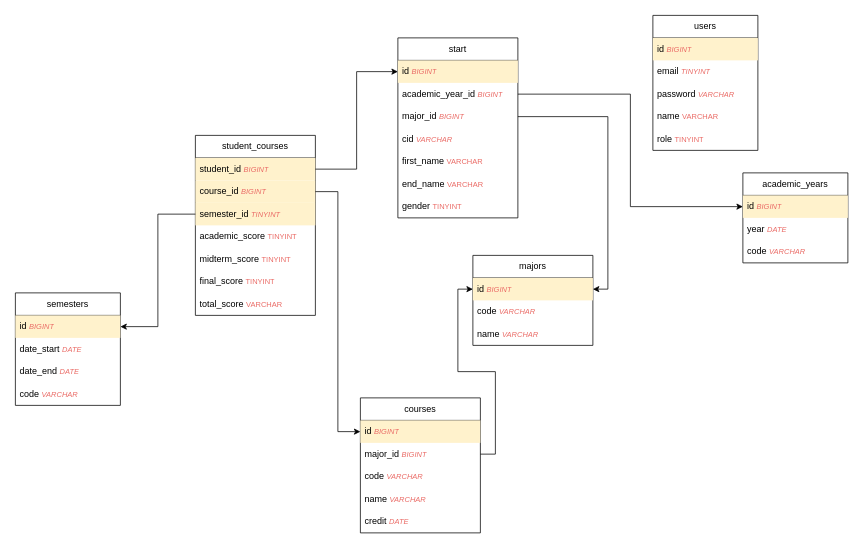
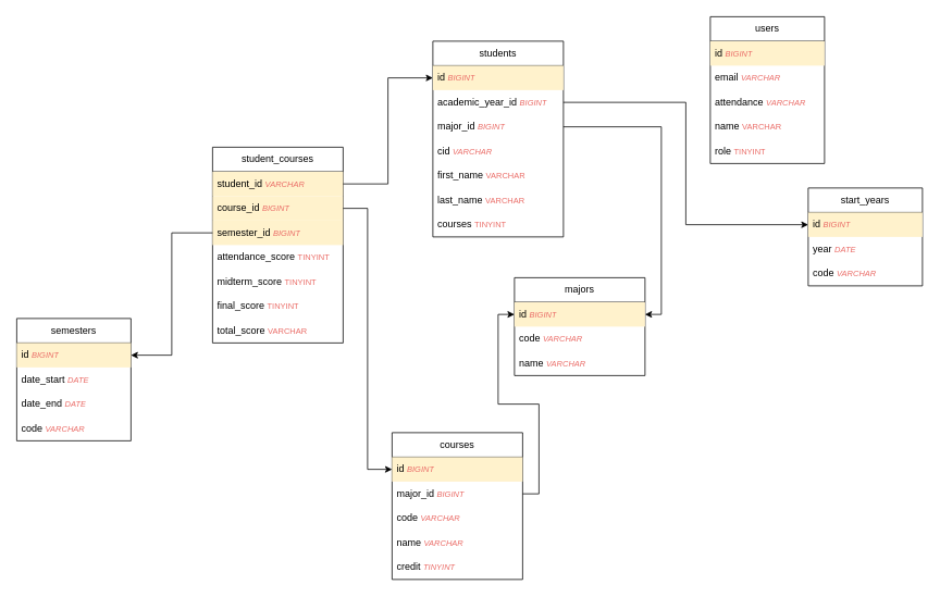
  <mxCell id="0" />
  <mxCell id="1" parent="0" />
  <mxCell id="2" value="users" style="swimlane;fontStyle=0;childLayout=stackLayout;horizontal=1;startSize=30;horizontalStack=0;resizeParent=1;resizeParentMax=0;resizeLast=0;collapsible=1;marginBottom=0;whiteSpace=wrap;html=1;" parent="1" vertex="1"><mxGeometry x="870" y="20" width="140" height="180" as="geometry" /></mxCell>
  <mxCell id="3" value="id&amp;nbsp;&lt;i style=&quot;border-color: var(--border-color);&quot;&gt;&lt;font style=&quot;border-color: var(--border-color); font-size: 10px;&quot; color=&quot;#ea6b66&quot;&gt;BIGINT&lt;/font&gt;&lt;/i&gt;" style="text;strokeColor=none;fillColor=#fff2cc;align=left;verticalAlign=middle;spacingLeft=4;spacingRight=4;overflow=hidden;points=[[0,0.5],[1,0.5]];portConstraint=eastwest;rotatable=0;whiteSpace=wrap;html=1;" parent="2" vertex="1"><mxGeometry y="30" width="140" height="30" as="geometry" /></mxCell>
- <mxCell id="4" value="email&amp;nbsp;&lt;i style=&quot;border-color: var(--border-color);&quot;&gt;&lt;font style=&quot;border-color: var(--border-color); font-size: 10px;&quot; color=&quot;#ea6b66&quot;&gt;TINYINT&lt;/font&gt;&lt;/i&gt;" style="text;strokeColor=none;fillColor=none;align=left;verticalAlign=middle;spacingLeft=4;spacingRight=4;overflow=hidden;points=[[0,0.5],[1,0.5]];portConstraint=eastwest;rotatable=0;whiteSpace=wrap;html=1;" parent="2" vertex="1"><mxGeometry y="60" width="140" height="30" as="geometry" /></mxCell>
- <mxCell id="5" value="password&amp;nbsp;&lt;i style=&quot;border-color: var(--border-color);&quot;&gt;&lt;font style=&quot;border-color: var(--border-color); font-size: 10px;&quot; color=&quot;#ea6b66&quot;&gt;VARCHAR&lt;/font&gt;&lt;/i&gt;" style="text;strokeColor=none;fillColor=none;align=left;verticalAlign=middle;spacingLeft=4;spacingRight=4;overflow=hidden;points=[[0,0.5],[1,0.5]];portConstraint=eastwest;rotatable=0;whiteSpace=wrap;html=1;" parent="2" vertex="1"><mxGeometry y="90" width="140" height="30" as="geometry" /></mxCell>
+ <mxCell id="4" value="email&amp;nbsp;&lt;i style=&quot;border-color: var(--border-color);&quot;&gt;&lt;font style=&quot;border-color: var(--border-color); font-size: 10px;&quot; color=&quot;#ea6b66&quot;&gt;VARCHAR&lt;/font&gt;&lt;/i&gt;" style="text;strokeColor=none;fillColor=none;align=left;verticalAlign=middle;spacingLeft=4;spacingRight=4;overflow=hidden;points=[[0,0.5],[1,0.5]];portConstraint=eastwest;rotatable=0;whiteSpace=wrap;html=1;" parent="2" vertex="1"><mxGeometry y="60" width="140" height="30" as="geometry" /></mxCell>
+ <mxCell id="5" value="attendance&amp;nbsp;&lt;i style=&quot;border-color: var(--border-color);&quot;&gt;&lt;font style=&quot;border-color: var(--border-color); font-size: 10px;&quot; color=&quot;#ea6b66&quot;&gt;VARCHAR&lt;/font&gt;&lt;/i&gt;" style="text;strokeColor=none;fillColor=none;align=left;verticalAlign=middle;spacingLeft=4;spacingRight=4;overflow=hidden;points=[[0,0.5],[1,0.5]];portConstraint=eastwest;rotatable=0;whiteSpace=wrap;html=1;" parent="2" vertex="1"><mxGeometry y="90" width="140" height="30" as="geometry" /></mxCell>
  <mxCell id="6" value="name&amp;nbsp;&lt;font color=&quot;#ea6b66&quot; style=&quot;font-size: 10px;&quot;&gt;VARCHAR&lt;/font&gt;" style="text;strokeColor=none;fillColor=none;align=left;verticalAlign=middle;spacingLeft=4;spacingRight=4;overflow=hidden;points=[[0,0.5],[1,0.5]];portConstraint=eastwest;rotatable=0;whiteSpace=wrap;html=1;" parent="2" vertex="1"><mxGeometry y="120" width="140" height="30" as="geometry" /></mxCell>
  <mxCell id="7" value="role &lt;font color=&quot;#ea6b66&quot; style=&quot;font-size: 10px;&quot;&gt;TINYINT&lt;/font&gt;" style="text;strokeColor=none;fillColor=none;align=left;verticalAlign=middle;spacingLeft=4;spacingRight=4;overflow=hidden;points=[[0,0.5],[1,0.5]];portConstraint=eastwest;rotatable=0;whiteSpace=wrap;html=1;" parent="2" vertex="1"><mxGeometry y="150" width="140" height="30" as="geometry" /></mxCell>
- <mxCell id="8" value="start" style="swimlane;fontStyle=0;childLayout=stackLayout;horizontal=1;startSize=30;horizontalStack=0;resizeParent=1;resizeParentMax=0;resizeLast=0;collapsible=1;marginBottom=0;whiteSpace=wrap;html=1;" parent="1" vertex="1"><mxGeometry x="530" y="50" width="160" height="240" as="geometry" /></mxCell>
+ <mxCell id="8" value="students" style="swimlane;fontStyle=0;childLayout=stackLayout;horizontal=1;startSize=30;horizontalStack=0;resizeParent=1;resizeParentMax=0;resizeLast=0;collapsible=1;marginBottom=0;whiteSpace=wrap;html=1;" parent="1" vertex="1"><mxGeometry x="530" y="50" width="160" height="240" as="geometry" /></mxCell>
  <mxCell id="9" value="id&amp;nbsp;&lt;i style=&quot;border-color: var(--border-color);&quot;&gt;&lt;font style=&quot;border-color: var(--border-color); font-size: 10px;&quot; color=&quot;#ea6b66&quot;&gt;BIGINT&lt;/font&gt;&lt;/i&gt;" style="text;strokeColor=none;fillColor=#fff2cc;align=left;verticalAlign=middle;spacingLeft=4;spacingRight=4;overflow=hidden;points=[[0,0.5],[1,0.5]];portConstraint=eastwest;rotatable=0;whiteSpace=wrap;html=1;" parent="8" vertex="1"><mxGeometry y="30" width="160" height="30" as="geometry" /></mxCell>
  <mxCell id="10" value="academic_year_id&amp;nbsp;&lt;i style=&quot;border-color: var(--border-color);&quot;&gt;&lt;font style=&quot;border-color: var(--border-color); font-size: 10px;&quot; color=&quot;#ea6b66&quot;&gt;BIGINT&lt;/font&gt;&lt;/i&gt;" style="text;strokeColor=none;fillColor=none;align=left;verticalAlign=middle;spacingLeft=4;spacingRight=4;overflow=hidden;points=[[0,0.5],[1,0.5]];portConstraint=eastwest;rotatable=0;whiteSpace=wrap;html=1;" vertex="1" parent="8"><mxGeometry y="60" width="160" height="30" as="geometry" /></mxCell>
  <mxCell id="11" value="major_id&amp;nbsp;&lt;i style=&quot;border-color: var(--border-color);&quot;&gt;&lt;font style=&quot;border-color: var(--border-color); font-size: 10px;&quot; color=&quot;#ea6b66&quot;&gt;BIGINT&lt;/font&gt;&lt;/i&gt;" style="text;strokeColor=none;fillColor=none;align=left;verticalAlign=middle;spacingLeft=4;spacingRight=4;overflow=hidden;points=[[0,0.5],[1,0.5]];portConstraint=eastwest;rotatable=0;whiteSpace=wrap;html=1;" vertex="1" parent="8"><mxGeometry y="90" width="160" height="30" as="geometry" /></mxCell>
  <mxCell id="12" value="cid&amp;nbsp;&lt;i style=&quot;border-color: var(--border-color);&quot;&gt;&lt;font style=&quot;border-color: var(--border-color); font-size: 10px;&quot; color=&quot;#ea6b66&quot;&gt;VARCHAR&lt;/font&gt;&lt;/i&gt;" style="text;strokeColor=none;fillColor=none;align=left;verticalAlign=middle;spacingLeft=4;spacingRight=4;overflow=hidden;points=[[0,0.5],[1,0.5]];portConstraint=eastwest;rotatable=0;whiteSpace=wrap;html=1;" parent="8" vertex="1"><mxGeometry y="120" width="160" height="30" as="geometry" /></mxCell>
  <mxCell id="13" value="first_name&amp;nbsp;&lt;font color=&quot;#ea6b66&quot; style=&quot;font-size: 10px;&quot;&gt;VARCHAR&lt;/font&gt;" style="text;strokeColor=none;fillColor=none;align=left;verticalAlign=middle;spacingLeft=4;spacingRight=4;overflow=hidden;points=[[0,0.5],[1,0.5]];portConstraint=eastwest;rotatable=0;whiteSpace=wrap;html=1;" parent="8" vertex="1"><mxGeometry y="150" width="160" height="30" as="geometry" /></mxCell>
- <mxCell id="14" value="end_name&amp;nbsp;&lt;font color=&quot;#ea6b66&quot; style=&quot;font-size: 10px;&quot;&gt;VARCHAR&lt;/font&gt;" style="text;strokeColor=none;fillColor=none;align=left;verticalAlign=middle;spacingLeft=4;spacingRight=4;overflow=hidden;points=[[0,0.5],[1,0.5]];portConstraint=eastwest;rotatable=0;whiteSpace=wrap;html=1;" vertex="1" parent="8"><mxGeometry y="180" width="160" height="30" as="geometry" /></mxCell>
- <mxCell id="15" value="gender&amp;nbsp;&lt;font color=&quot;#ea6b66&quot; style=&quot;font-size: 10px;&quot;&gt;TINYINT&lt;/font&gt;" style="text;strokeColor=none;fillColor=none;align=left;verticalAlign=middle;spacingLeft=4;spacingRight=4;overflow=hidden;points=[[0,0.5],[1,0.5]];portConstraint=eastwest;rotatable=0;whiteSpace=wrap;html=1;" vertex="1" parent="8"><mxGeometry y="210" width="160" height="30" as="geometry" /></mxCell>
- <mxCell id="16" value="academic_years" style="swimlane;fontStyle=0;childLayout=stackLayout;horizontal=1;startSize=30;horizontalStack=0;resizeParent=1;resizeParentMax=0;resizeLast=0;collapsible=1;marginBottom=0;whiteSpace=wrap;html=1;" vertex="1" parent="1"><mxGeometry x="990" y="230" width="140" height="120" as="geometry" /></mxCell>
+ <mxCell id="14" value="last_name&amp;nbsp;&lt;font color=&quot;#ea6b66&quot; style=&quot;font-size: 10px;&quot;&gt;VARCHAR&lt;/font&gt;" style="text;strokeColor=none;fillColor=none;align=left;verticalAlign=middle;spacingLeft=4;spacingRight=4;overflow=hidden;points=[[0,0.5],[1,0.5]];portConstraint=eastwest;rotatable=0;whiteSpace=wrap;html=1;" vertex="1" parent="8"><mxGeometry y="180" width="160" height="30" as="geometry" /></mxCell>
+ <mxCell id="15" value="courses&amp;nbsp;&lt;font color=&quot;#ea6b66&quot; style=&quot;font-size: 10px;&quot;&gt;TINYINT&lt;/font&gt;" style="text;strokeColor=none;fillColor=none;align=left;verticalAlign=middle;spacingLeft=4;spacingRight=4;overflow=hidden;points=[[0,0.5],[1,0.5]];portConstraint=eastwest;rotatable=0;whiteSpace=wrap;html=1;" vertex="1" parent="8"><mxGeometry y="210" width="160" height="30" as="geometry" /></mxCell>
+ <mxCell id="16" value="start_years" style="swimlane;fontStyle=0;childLayout=stackLayout;horizontal=1;startSize=30;horizontalStack=0;resizeParent=1;resizeParentMax=0;resizeLast=0;collapsible=1;marginBottom=0;whiteSpace=wrap;html=1;" vertex="1" parent="1"><mxGeometry x="990" y="230" width="140" height="120" as="geometry" /></mxCell>
  <mxCell id="17" value="id&amp;nbsp;&lt;i style=&quot;border-color: var(--border-color);&quot;&gt;&lt;font style=&quot;border-color: var(--border-color); font-size: 10px;&quot; color=&quot;#ea6b66&quot;&gt;BIGINT&lt;/font&gt;&lt;/i&gt;" style="text;strokeColor=none;fillColor=#fff2cc;align=left;verticalAlign=middle;spacingLeft=4;spacingRight=4;overflow=hidden;points=[[0,0.5],[1,0.5]];portConstraint=eastwest;rotatable=0;whiteSpace=wrap;html=1;" vertex="1" parent="16"><mxGeometry y="30" width="140" height="30" as="geometry" /></mxCell>
  <mxCell id="18" value="year&amp;nbsp;&lt;i style=&quot;border-color: var(--border-color);&quot;&gt;&lt;font style=&quot;border-color: var(--border-color); font-size: 10px;&quot; color=&quot;#ea6b66&quot;&gt;DATE&lt;/font&gt;&lt;/i&gt;" style="text;strokeColor=none;fillColor=none;align=left;verticalAlign=middle;spacingLeft=4;spacingRight=4;overflow=hidden;points=[[0,0.5],[1,0.5]];portConstraint=eastwest;rotatable=0;whiteSpace=wrap;html=1;" vertex="1" parent="16"><mxGeometry y="60" width="140" height="30" as="geometry" /></mxCell>
  <mxCell id="19" value="code&amp;nbsp;&lt;font color=&quot;#ea6b66&quot;&gt;&lt;span style=&quot;font-size: 10px;&quot;&gt;&lt;i&gt;VARCHAR&lt;/i&gt;&lt;/span&gt;&lt;/font&gt;" style="text;strokeColor=none;fillColor=none;align=left;verticalAlign=middle;spacingLeft=4;spacingRight=4;overflow=hidden;points=[[0,0.5],[1,0.5]];portConstraint=eastwest;rotatable=0;whiteSpace=wrap;html=1;" vertex="1" parent="16"><mxGeometry y="90" width="140" height="30" as="geometry" /></mxCell>
  <mxCell id="20" value="courses" style="swimlane;fontStyle=0;childLayout=stackLayout;horizontal=1;startSize=30;horizontalStack=0;resizeParent=1;resizeParentMax=0;resizeLast=0;collapsible=1;marginBottom=0;whiteSpace=wrap;html=1;" vertex="1" parent="1"><mxGeometry x="480" y="530" width="160" height="180" as="geometry" /></mxCell>
  <mxCell id="21" value="id&amp;nbsp;&lt;i style=&quot;border-color: var(--border-color);&quot;&gt;&lt;font style=&quot;border-color: var(--border-color); font-size: 10px;&quot; color=&quot;#ea6b66&quot;&gt;BIGINT&lt;/font&gt;&lt;/i&gt;" style="text;strokeColor=none;fillColor=#fff2cc;align=left;verticalAlign=middle;spacingLeft=4;spacingRight=4;overflow=hidden;points=[[0,0.5],[1,0.5]];portConstraint=eastwest;rotatable=0;whiteSpace=wrap;html=1;" vertex="1" parent="20"><mxGeometry y="30" width="160" height="30" as="geometry" /></mxCell>
  <mxCell id="22" value="major_id&amp;nbsp;&lt;i style=&quot;border-color: var(--border-color);&quot;&gt;&lt;font style=&quot;border-color: var(--border-color); font-size: 10px;&quot; color=&quot;#ea6b66&quot;&gt;BIGINT&lt;/font&gt;&lt;/i&gt;" style="text;strokeColor=none;fillColor=none;align=left;verticalAlign=middle;spacingLeft=4;spacingRight=4;overflow=hidden;points=[[0,0.5],[1,0.5]];portConstraint=eastwest;rotatable=0;whiteSpace=wrap;html=1;" vertex="1" parent="20"><mxGeometry y="60" width="160" height="30" as="geometry" /></mxCell>
  <mxCell id="23" value="code &lt;font color=&quot;#ea6b66&quot;&gt;&lt;span style=&quot;font-size: 10px;&quot;&gt;&lt;i&gt;VARCHAR&lt;/i&gt;&lt;/span&gt;&lt;/font&gt;" style="text;strokeColor=none;fillColor=none;align=left;verticalAlign=middle;spacingLeft=4;spacingRight=4;overflow=hidden;points=[[0,0.5],[1,0.5]];portConstraint=eastwest;rotatable=0;whiteSpace=wrap;html=1;" vertex="1" parent="20"><mxGeometry y="90" width="160" height="30" as="geometry" /></mxCell>
  <mxCell id="24" value="name&amp;nbsp;&lt;font color=&quot;#ea6b66&quot;&gt;&lt;span style=&quot;font-size: 10px;&quot;&gt;&lt;i&gt;VARCHAR&lt;/i&gt;&lt;/span&gt;&lt;/font&gt;" style="text;strokeColor=none;fillColor=none;align=left;verticalAlign=middle;spacingLeft=4;spacingRight=4;overflow=hidden;points=[[0,0.5],[1,0.5]];portConstraint=eastwest;rotatable=0;whiteSpace=wrap;html=1;" vertex="1" parent="20"><mxGeometry y="120" width="160" height="30" as="geometry" /></mxCell>
- <mxCell id="25" value="credit &lt;font color=&quot;#ea6b66&quot;&gt;&lt;span style=&quot;font-size: 10px;&quot;&gt;&lt;i&gt;DATE&lt;/i&gt;&lt;/span&gt;&lt;/font&gt;" style="text;strokeColor=none;fillColor=none;align=left;verticalAlign=middle;spacingLeft=4;spacingRight=4;overflow=hidden;points=[[0,0.5],[1,0.5]];portConstraint=eastwest;rotatable=0;whiteSpace=wrap;html=1;" vertex="1" parent="20"><mxGeometry y="150" width="160" height="30" as="geometry" /></mxCell>
+ <mxCell id="25" value="credit &lt;font color=&quot;#ea6b66&quot;&gt;&lt;span style=&quot;font-size: 10px;&quot;&gt;&lt;i&gt;TINYINT&lt;/i&gt;&lt;/span&gt;&lt;/font&gt;" style="text;strokeColor=none;fillColor=none;align=left;verticalAlign=middle;spacingLeft=4;spacingRight=4;overflow=hidden;points=[[0,0.5],[1,0.5]];portConstraint=eastwest;rotatable=0;whiteSpace=wrap;html=1;" vertex="1" parent="20"><mxGeometry y="150" width="160" height="30" as="geometry" /></mxCell>
  <mxCell id="26" value="majors" style="swimlane;fontStyle=0;childLayout=stackLayout;horizontal=1;startSize=30;horizontalStack=0;resizeParent=1;resizeParentMax=0;resizeLast=0;collapsible=1;marginBottom=0;whiteSpace=wrap;html=1;" vertex="1" parent="1"><mxGeometry x="630" y="340" width="160" height="120" as="geometry" /></mxCell>
  <mxCell id="27" value="id&amp;nbsp;&lt;i style=&quot;border-color: var(--border-color);&quot;&gt;&lt;font style=&quot;border-color: var(--border-color); font-size: 10px;&quot; color=&quot;#ea6b66&quot;&gt;BIGINT&lt;/font&gt;&lt;/i&gt;" style="text;strokeColor=none;fillColor=#fff2cc;align=left;verticalAlign=middle;spacingLeft=4;spacingRight=4;overflow=hidden;points=[[0,0.5],[1,0.5]];portConstraint=eastwest;rotatable=0;whiteSpace=wrap;html=1;" vertex="1" parent="26"><mxGeometry y="30" width="160" height="30" as="geometry" /></mxCell>
  <mxCell id="28" value="code&amp;nbsp;&lt;i style=&quot;border-color: var(--border-color);&quot;&gt;&lt;font style=&quot;border-color: var(--border-color); font-size: 10px;&quot; color=&quot;#ea6b66&quot;&gt;VARCHAR&lt;/font&gt;&lt;/i&gt;" style="text;strokeColor=none;fillColor=none;align=left;verticalAlign=middle;spacingLeft=4;spacingRight=4;overflow=hidden;points=[[0,0.5],[1,0.5]];portConstraint=eastwest;rotatable=0;whiteSpace=wrap;html=1;" vertex="1" parent="26"><mxGeometry y="60" width="160" height="30" as="geometry" /></mxCell>
  <mxCell id="29" value="name&amp;nbsp;&lt;i style=&quot;border-color: var(--border-color);&quot;&gt;&lt;font style=&quot;border-color: var(--border-color); font-size: 10px;&quot; color=&quot;#ea6b66&quot;&gt;VARCHAR&lt;/font&gt;&lt;/i&gt;" style="text;strokeColor=none;fillColor=none;align=left;verticalAlign=middle;spacingLeft=4;spacingRight=4;overflow=hidden;points=[[0,0.5],[1,0.5]];portConstraint=eastwest;rotatable=0;whiteSpace=wrap;html=1;" vertex="1" parent="26"><mxGeometry y="90" width="160" height="30" as="geometry" /></mxCell>
  <mxCell id="30" style="edgeStyle=orthogonalEdgeStyle;rounded=0;orthogonalLoop=1;jettySize=auto;html=1;entryX=0;entryY=0.5;entryDx=0;entryDy=0;exitX=1;exitY=0.5;exitDx=0;exitDy=0;" edge="1" parent="1" source="10" target="17"><mxGeometry relative="1" as="geometry" /></mxCell>
  <mxCell id="31" style="edgeStyle=orthogonalEdgeStyle;rounded=0;orthogonalLoop=1;jettySize=auto;html=1;entryX=1;entryY=0.5;entryDx=0;entryDy=0;" edge="1" parent="1" source="11" target="27"><mxGeometry relative="1" as="geometry" /></mxCell>
  <mxCell id="32" style="edgeStyle=orthogonalEdgeStyle;rounded=0;orthogonalLoop=1;jettySize=auto;html=1;entryX=0;entryY=0.5;entryDx=0;entryDy=0;" edge="1" parent="1" source="22" target="27"><mxGeometry relative="1" as="geometry" /></mxCell>
  <mxCell id="33" value="student_courses" style="swimlane;fontStyle=0;childLayout=stackLayout;horizontal=1;startSize=30;horizontalStack=0;resizeParent=1;resizeParentMax=0;resizeLast=0;collapsible=1;marginBottom=0;whiteSpace=wrap;html=1;" vertex="1" parent="1"><mxGeometry x="260" y="180" width="160" height="240" as="geometry" /></mxCell>
- <mxCell id="34" value="student_id&amp;nbsp;&lt;i style=&quot;border-color: var(--border-color);&quot;&gt;&lt;font style=&quot;border-color: var(--border-color); font-size: 10px;&quot; color=&quot;#ea6b66&quot;&gt;BIGINT&lt;/font&gt;&lt;/i&gt;" style="text;strokeColor=none;fillColor=#fff2cc;align=left;verticalAlign=middle;spacingLeft=4;spacingRight=4;overflow=hidden;points=[[0,0.5],[1,0.5]];portConstraint=eastwest;rotatable=0;whiteSpace=wrap;html=1;" vertex="1" parent="33"><mxGeometry y="30" width="160" height="30" as="geometry" /></mxCell>
+ <mxCell id="34" value="student_id&amp;nbsp;&lt;i style=&quot;border-color: var(--border-color);&quot;&gt;&lt;font style=&quot;border-color: var(--border-color); font-size: 10px;&quot; color=&quot;#ea6b66&quot;&gt;VARCHAR&lt;/font&gt;&lt;/i&gt;" style="text;strokeColor=none;fillColor=#fff2cc;align=left;verticalAlign=middle;spacingLeft=4;spacingRight=4;overflow=hidden;points=[[0,0.5],[1,0.5]];portConstraint=eastwest;rotatable=0;whiteSpace=wrap;html=1;" vertex="1" parent="33"><mxGeometry y="30" width="160" height="30" as="geometry" /></mxCell>
  <mxCell id="35" value="course_id&amp;nbsp;&lt;i style=&quot;border-color: var(--border-color);&quot;&gt;&lt;font style=&quot;border-color: var(--border-color); font-size: 10px;&quot; color=&quot;#ea6b66&quot;&gt;BIGINT&lt;/font&gt;&lt;/i&gt;" style="text;strokeColor=none;fillColor=#fff2cc;align=left;verticalAlign=middle;spacingLeft=4;spacingRight=4;overflow=hidden;points=[[0,0.5],[1,0.5]];portConstraint=eastwest;rotatable=0;whiteSpace=wrap;html=1;" vertex="1" parent="33"><mxGeometry y="60" width="160" height="30" as="geometry" /></mxCell>
- <mxCell id="36" value="semester_id&amp;nbsp;&lt;i style=&quot;border-color: var(--border-color);&quot;&gt;&lt;font style=&quot;border-color: var(--border-color); font-size: 10px;&quot; color=&quot;#ea6b66&quot;&gt;TINYINT&lt;/font&gt;&lt;/i&gt;" style="text;strokeColor=none;fillColor=#fff2cc;align=left;verticalAlign=middle;spacingLeft=4;spacingRight=4;overflow=hidden;points=[[0,0.5],[1,0.5]];portConstraint=eastwest;rotatable=0;whiteSpace=wrap;html=1;" vertex="1" parent="33"><mxGeometry y="90" width="160" height="30" as="geometry" /></mxCell>
- <mxCell id="37" value="academic_score&amp;nbsp;&lt;font color=&quot;#ea6b66&quot; style=&quot;font-size: 10px;&quot;&gt;TINYINT&lt;/font&gt;" style="text;strokeColor=none;fillColor=none;align=left;verticalAlign=middle;spacingLeft=4;spacingRight=4;overflow=hidden;points=[[0,0.5],[1,0.5]];portConstraint=eastwest;rotatable=0;whiteSpace=wrap;html=1;" vertex="1" parent="33"><mxGeometry y="120" width="160" height="30" as="geometry" /></mxCell>
+ <mxCell id="36" value="semester_id&amp;nbsp;&lt;i style=&quot;border-color: var(--border-color);&quot;&gt;&lt;font style=&quot;border-color: var(--border-color); font-size: 10px;&quot; color=&quot;#ea6b66&quot;&gt;BIGINT&lt;/font&gt;&lt;/i&gt;" style="text;strokeColor=none;fillColor=#fff2cc;align=left;verticalAlign=middle;spacingLeft=4;spacingRight=4;overflow=hidden;points=[[0,0.5],[1,0.5]];portConstraint=eastwest;rotatable=0;whiteSpace=wrap;html=1;" vertex="1" parent="33"><mxGeometry y="90" width="160" height="30" as="geometry" /></mxCell>
+ <mxCell id="37" value="attendance_score&amp;nbsp;&lt;font color=&quot;#ea6b66&quot; style=&quot;font-size: 10px;&quot;&gt;TINYINT&lt;/font&gt;" style="text;strokeColor=none;fillColor=none;align=left;verticalAlign=middle;spacingLeft=4;spacingRight=4;overflow=hidden;points=[[0,0.5],[1,0.5]];portConstraint=eastwest;rotatable=0;whiteSpace=wrap;html=1;" vertex="1" parent="33"><mxGeometry y="120" width="160" height="30" as="geometry" /></mxCell>
  <mxCell id="38" value="midterm_score&amp;nbsp;&lt;font color=&quot;#ea6b66&quot; style=&quot;font-size: 10px;&quot;&gt;TINYINT&lt;/font&gt;" style="text;strokeColor=none;fillColor=none;align=left;verticalAlign=middle;spacingLeft=4;spacingRight=4;overflow=hidden;points=[[0,0.5],[1,0.5]];portConstraint=eastwest;rotatable=0;whiteSpace=wrap;html=1;" vertex="1" parent="33"><mxGeometry y="150" width="160" height="30" as="geometry" /></mxCell>
  <mxCell id="39" value="final_score&amp;nbsp;&lt;font color=&quot;#ea6b66&quot; style=&quot;font-size: 10px;&quot;&gt;TINYINT&lt;/font&gt;" style="text;strokeColor=none;fillColor=none;align=left;verticalAlign=middle;spacingLeft=4;spacingRight=4;overflow=hidden;points=[[0,0.5],[1,0.5]];portConstraint=eastwest;rotatable=0;whiteSpace=wrap;html=1;" vertex="1" parent="33"><mxGeometry y="180" width="160" height="30" as="geometry" /></mxCell>
  <mxCell id="40" value="total_score&amp;nbsp;&lt;font color=&quot;#ea6b66&quot; style=&quot;font-size: 10px;&quot;&gt;VARCHAR&lt;/font&gt;" style="text;strokeColor=none;fillColor=none;align=left;verticalAlign=middle;spacingLeft=4;spacingRight=4;overflow=hidden;points=[[0,0.5],[1,0.5]];portConstraint=eastwest;rotatable=0;whiteSpace=wrap;html=1;" vertex="1" parent="33"><mxGeometry y="210" width="160" height="30" as="geometry" /></mxCell>
  <mxCell id="41" style="edgeStyle=orthogonalEdgeStyle;rounded=0;orthogonalLoop=1;jettySize=auto;html=1;entryX=0;entryY=0.5;entryDx=0;entryDy=0;" edge="1" parent="1" source="34" target="9"><mxGeometry relative="1" as="geometry" /></mxCell>
  <mxCell id="42" style="edgeStyle=orthogonalEdgeStyle;rounded=0;orthogonalLoop=1;jettySize=auto;html=1;entryX=0;entryY=0.5;entryDx=0;entryDy=0;" edge="1" parent="1" source="35" target="21"><mxGeometry relative="1" as="geometry" /></mxCell>
  <mxCell id="43" value="semesters" style="swimlane;fontStyle=0;childLayout=stackLayout;horizontal=1;startSize=30;horizontalStack=0;resizeParent=1;resizeParentMax=0;resizeLast=0;collapsible=1;marginBottom=0;whiteSpace=wrap;html=1;" vertex="1" parent="1"><mxGeometry x="20" y="390" width="140" height="150" as="geometry" /></mxCell>
  <mxCell id="44" value="id&amp;nbsp;&lt;i style=&quot;border-color: var(--border-color);&quot;&gt;&lt;font style=&quot;border-color: var(--border-color); font-size: 10px;&quot; color=&quot;#ea6b66&quot;&gt;BIGINT&lt;/font&gt;&lt;/i&gt;" style="text;strokeColor=none;fillColor=#fff2cc;align=left;verticalAlign=middle;spacingLeft=4;spacingRight=4;overflow=hidden;points=[[0,0.5],[1,0.5]];portConstraint=eastwest;rotatable=0;whiteSpace=wrap;html=1;" vertex="1" parent="43"><mxGeometry y="30" width="140" height="30" as="geometry" /></mxCell>
  <mxCell id="45" value="date_start&amp;nbsp;&lt;i style=&quot;border-color: var(--border-color);&quot;&gt;&lt;font style=&quot;border-color: var(--border-color); font-size: 10px;&quot; color=&quot;#ea6b66&quot;&gt;DATE&lt;/font&gt;&lt;/i&gt;" style="text;strokeColor=none;fillColor=none;align=left;verticalAlign=middle;spacingLeft=4;spacingRight=4;overflow=hidden;points=[[0,0.5],[1,0.5]];portConstraint=eastwest;rotatable=0;whiteSpace=wrap;html=1;" vertex="1" parent="43"><mxGeometry y="60" width="140" height="30" as="geometry" /></mxCell>
  <mxCell id="46" value="date_end&amp;nbsp;&lt;i style=&quot;border-color: var(--border-color);&quot;&gt;&lt;font style=&quot;border-color: var(--border-color); font-size: 10px;&quot; color=&quot;#ea6b66&quot;&gt;DATE&lt;/font&gt;&lt;/i&gt;" style="text;strokeColor=none;fillColor=none;align=left;verticalAlign=middle;spacingLeft=4;spacingRight=4;overflow=hidden;points=[[0,0.5],[1,0.5]];portConstraint=eastwest;rotatable=0;whiteSpace=wrap;html=1;" vertex="1" parent="43"><mxGeometry y="90" width="140" height="30" as="geometry" /></mxCell>
  <mxCell id="47" value="code&amp;nbsp;&lt;font color=&quot;#ea6b66&quot;&gt;&lt;span style=&quot;font-size: 10px;&quot;&gt;&lt;i&gt;VARCHAR&lt;/i&gt;&lt;/span&gt;&lt;/font&gt;" style="text;strokeColor=none;fillColor=none;align=left;verticalAlign=middle;spacingLeft=4;spacingRight=4;overflow=hidden;points=[[0,0.5],[1,0.5]];portConstraint=eastwest;rotatable=0;whiteSpace=wrap;html=1;" vertex="1" parent="43"><mxGeometry y="120" width="140" height="30" as="geometry" /></mxCell>
  <mxCell id="48" style="edgeStyle=orthogonalEdgeStyle;rounded=0;orthogonalLoop=1;jettySize=auto;html=1;entryX=1;entryY=0.5;entryDx=0;entryDy=0;" edge="1" parent="1" source="36" target="44"><mxGeometry relative="1" as="geometry" /></mxCell>
